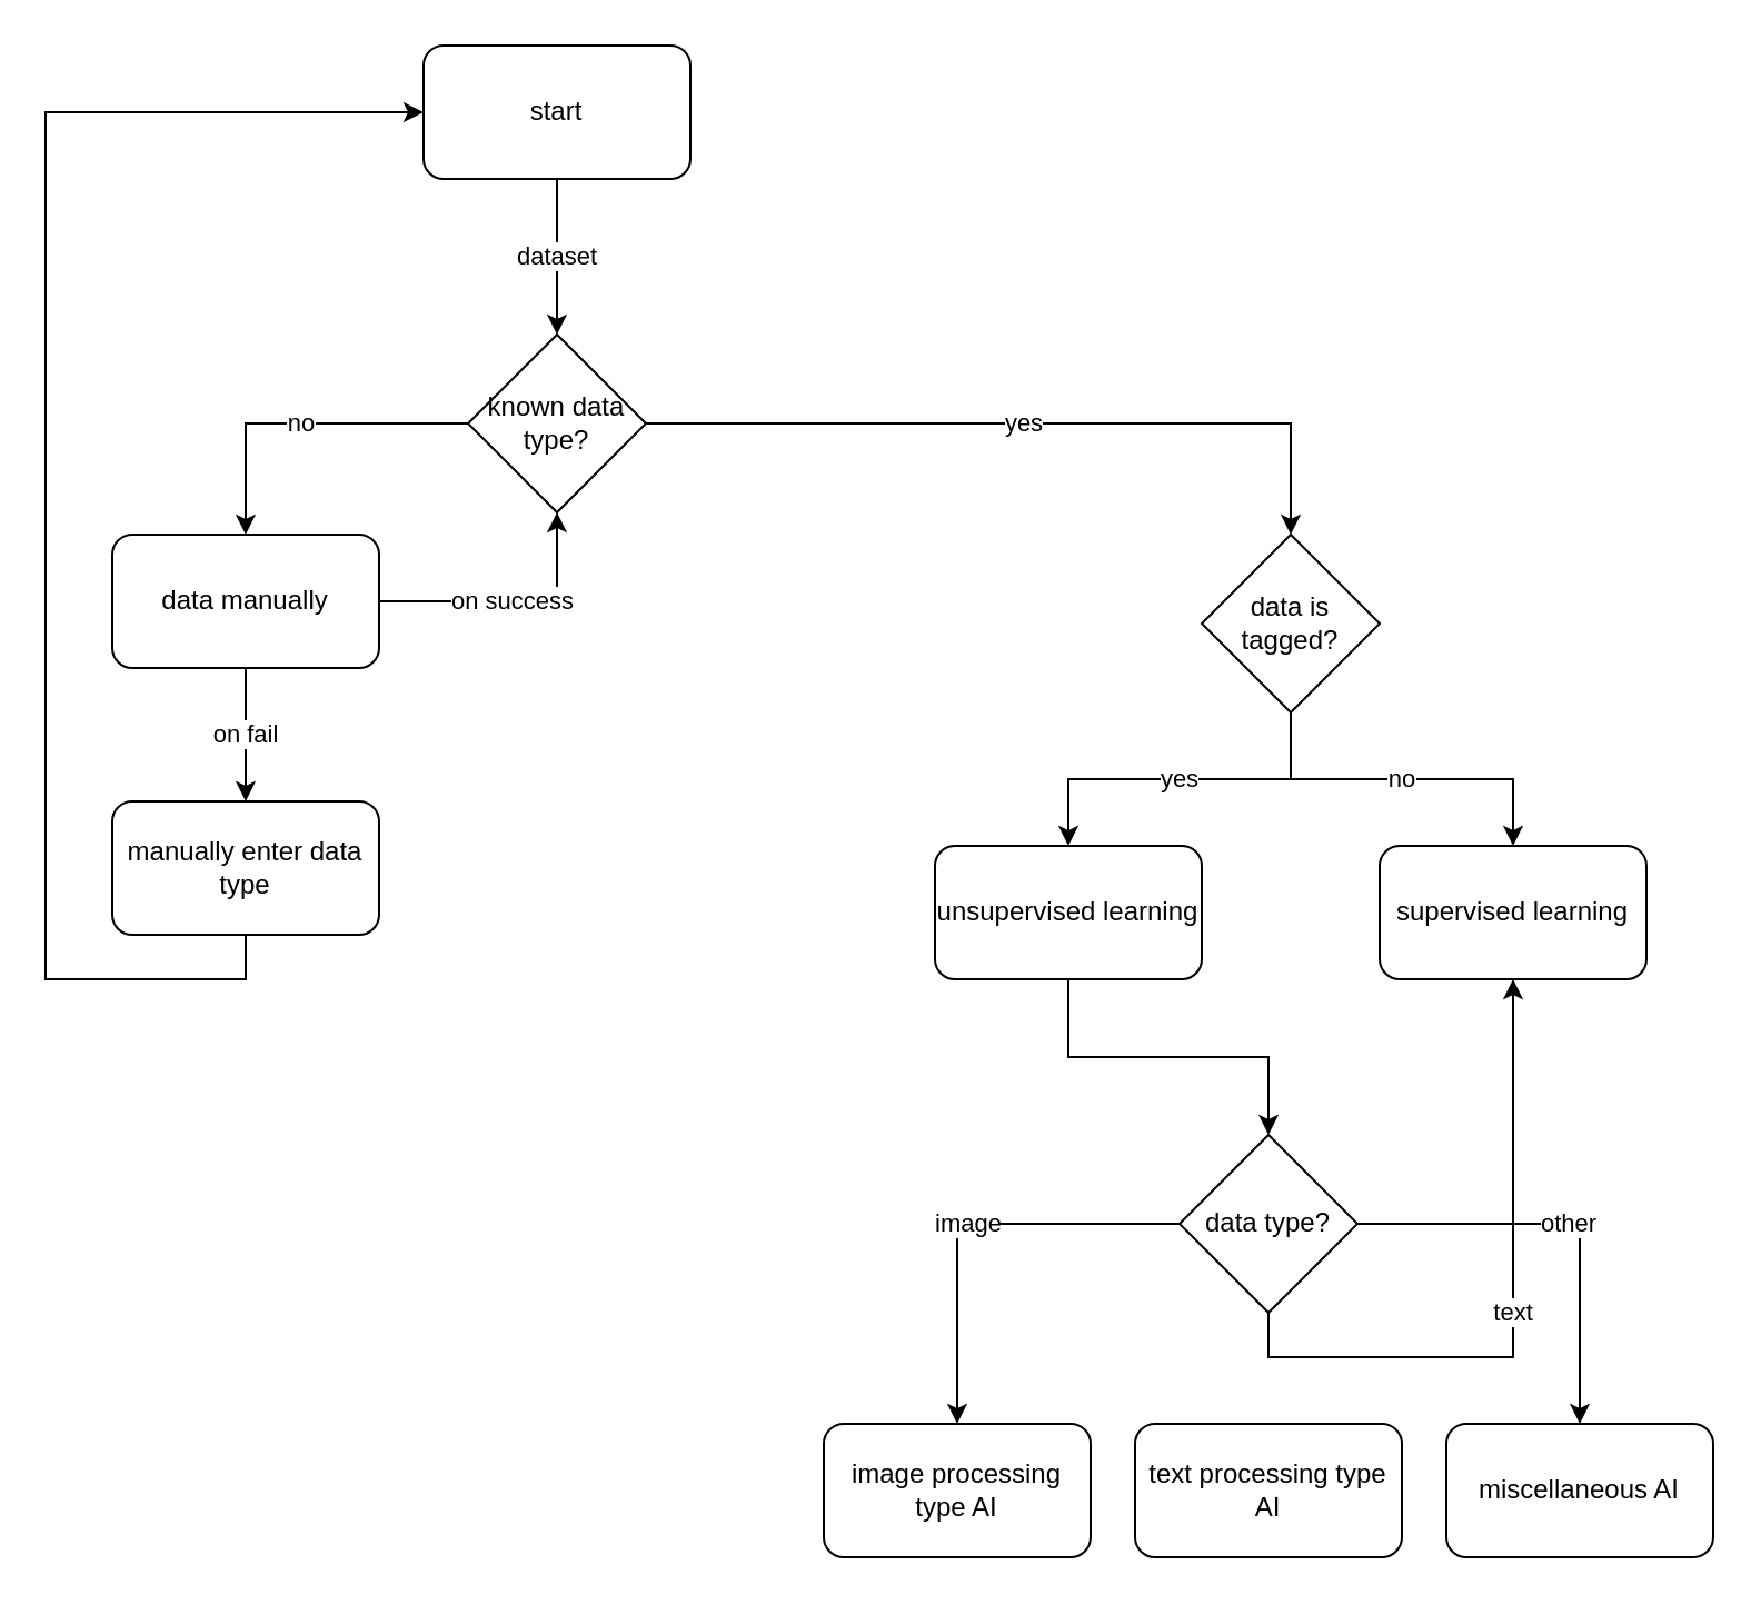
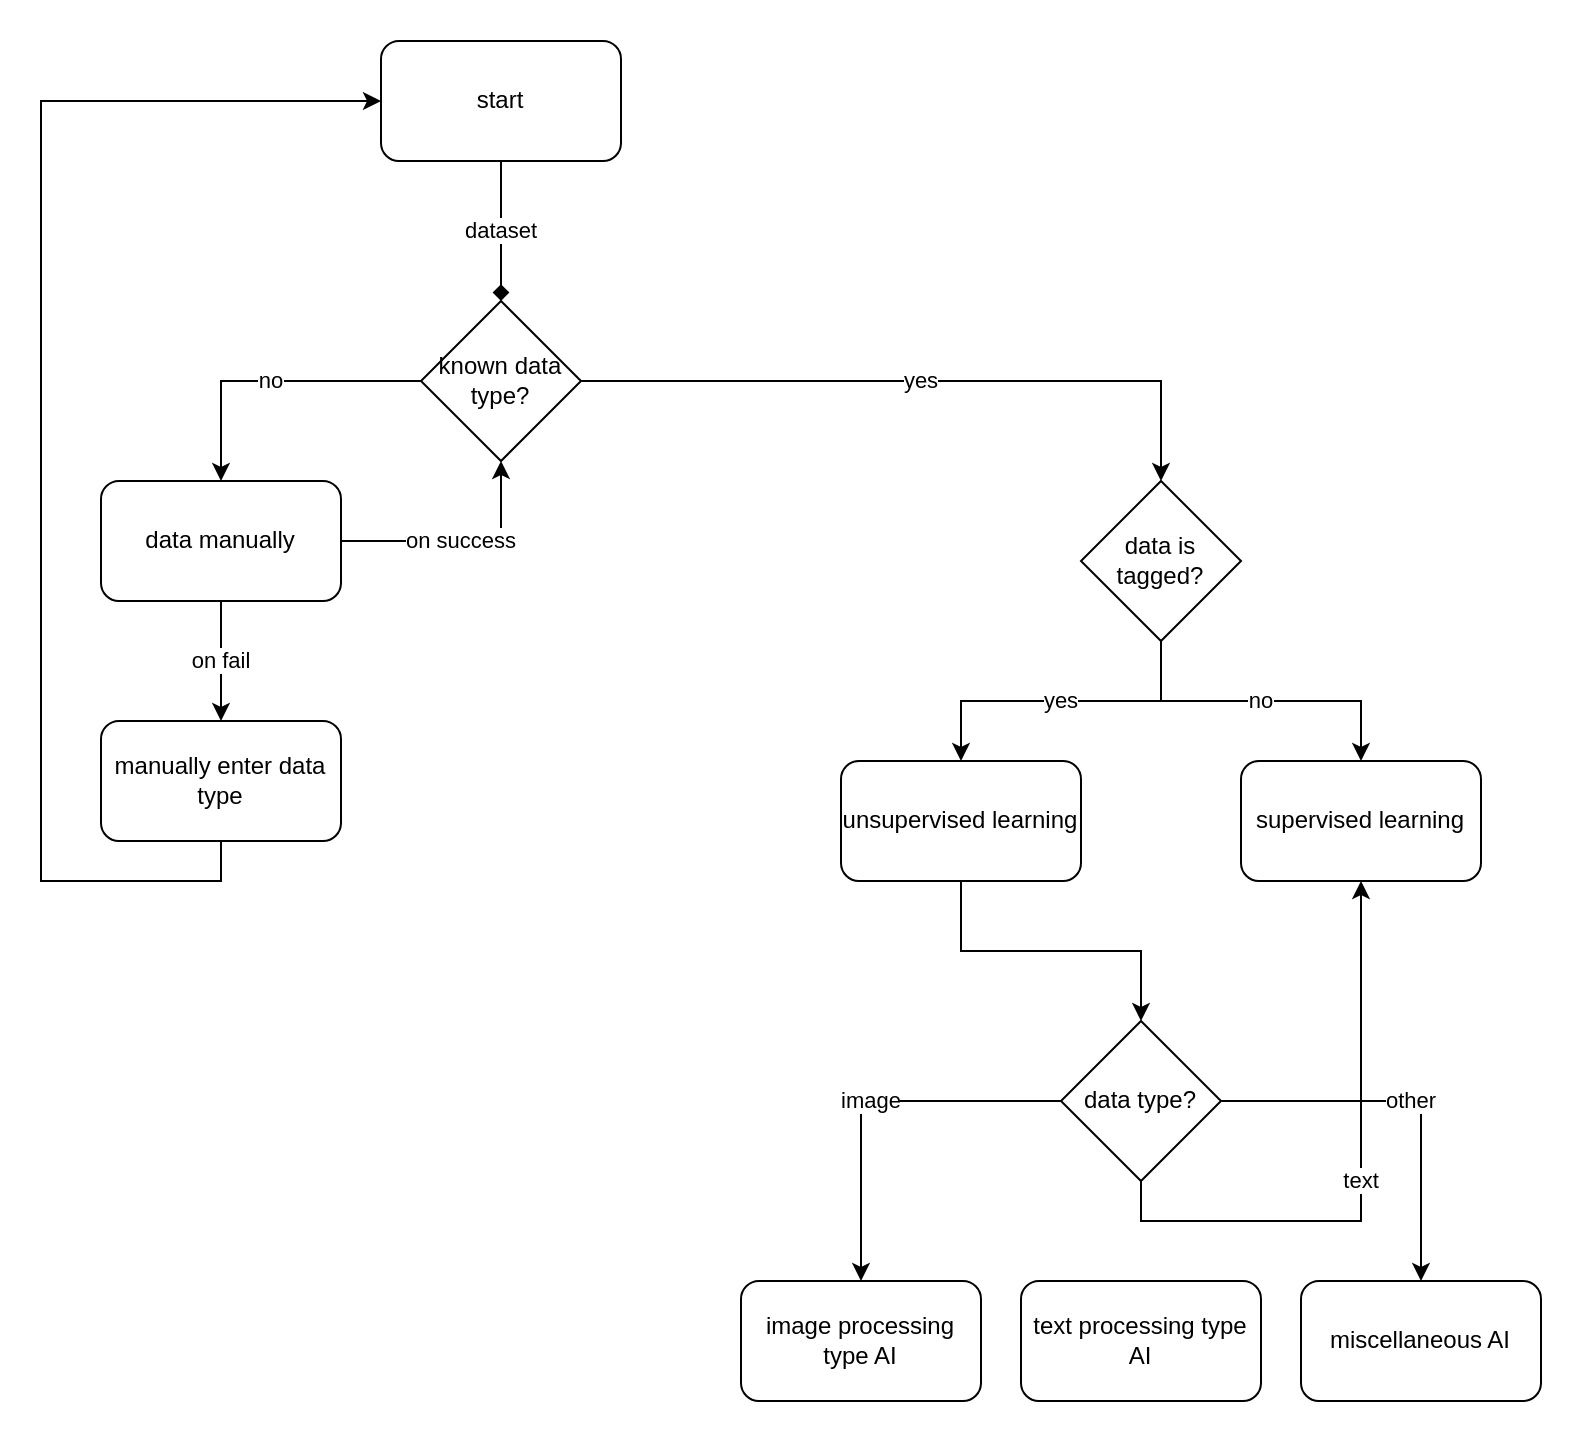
  <mxCell id="0" />
  <mxCell id="1" parent="0" />
- <mxCell id="2" value="dataset" style="edgeStyle=orthogonalEdgeStyle;rounded=0;orthogonalLoop=1;jettySize=auto;html=1;exitX=0.5;exitY=1;exitDx=0;exitDy=0;" edge="1" parent="1" source="3" target="13"><mxGeometry relative="1" as="geometry" /></mxCell>
+ <mxCell id="2" value="dataset" style="edgeStyle=orthogonalEdgeStyle;rounded=0;orthogonalLoop=1;jettySize=auto;html=1;exitX=0.5;exitY=1;exitDx=0;exitDy=0;endArrow=diamond;" edge="1" parent="1" source="3" target="13"><mxGeometry relative="1" as="geometry" /></mxCell>
  <mxCell id="3" value="&lt;div&gt;start&lt;/div&gt;" style="rounded=1;whiteSpace=wrap;html=1;" vertex="1" parent="1"><mxGeometry x="190" y="20" width="120" height="60" as="geometry" /></mxCell>
  <mxCell id="4" value="image" style="edgeStyle=orthogonalEdgeStyle;rounded=0;orthogonalLoop=1;jettySize=auto;html=1;exitX=0;exitY=0.5;exitDx=0;exitDy=0;" edge="1" parent="1" source="7" target="8"><mxGeometry relative="1" as="geometry" /></mxCell>
  <mxCell id="5" value="text" style="edgeStyle=orthogonalEdgeStyle;rounded=0;orthogonalLoop=1;jettySize=auto;html=1;exitX=0.5;exitY=1;exitDx=0;exitDy=0;" edge="1" parent="1" source="7" target="22"><mxGeometry relative="1" as="geometry" /></mxCell>
  <mxCell id="6" value="other" style="edgeStyle=orthogonalEdgeStyle;rounded=0;orthogonalLoop=1;jettySize=auto;html=1;exitX=1;exitY=0.5;exitDx=0;exitDy=0;" edge="1" parent="1" source="7" target="10"><mxGeometry relative="1" as="geometry" /></mxCell>
  <mxCell id="7" value="data type?" style="rhombus;whiteSpace=wrap;html=1;" vertex="1" parent="1"><mxGeometry x="530" y="510" width="80" height="80" as="geometry" /></mxCell>
  <mxCell id="8" value="image processing type AI" style="rounded=1;whiteSpace=wrap;html=1;" vertex="1" parent="1"><mxGeometry x="370" y="640" width="120" height="60" as="geometry" /></mxCell>
  <mxCell id="9" value="text processing type AI" style="rounded=1;whiteSpace=wrap;html=1;" vertex="1" parent="1"><mxGeometry x="510" y="640" width="120" height="60" as="geometry" /></mxCell>
  <mxCell id="10" value="miscellaneous AI " style="rounded=1;whiteSpace=wrap;html=1;" vertex="1" parent="1"><mxGeometry x="650" y="640" width="120" height="60" as="geometry" /></mxCell>
  <mxCell id="11" value="yes" style="edgeStyle=orthogonalEdgeStyle;rounded=0;orthogonalLoop=1;jettySize=auto;html=1;exitX=1;exitY=0.5;exitDx=0;exitDy=0;" edge="1" parent="1" source="13" target="21"><mxGeometry relative="1" as="geometry"><Array as="points"><mxPoint x="580" y="190" /></Array></mxGeometry></mxCell>
  <mxCell id="12" value="no" style="edgeStyle=orthogonalEdgeStyle;rounded=0;orthogonalLoop=1;jettySize=auto;html=1;exitX=0;exitY=0.5;exitDx=0;exitDy=0;" edge="1" parent="1" source="13" target="16"><mxGeometry relative="1" as="geometry" /></mxCell>
  <mxCell id="13" value="known data type?" style="rhombus;whiteSpace=wrap;html=1;" vertex="1" parent="1"><mxGeometry x="210" y="150" width="80" height="80" as="geometry" /></mxCell>
  <mxCell id="14" value="on success" style="edgeStyle=orthogonalEdgeStyle;rounded=0;orthogonalLoop=1;jettySize=auto;html=1;exitX=1;exitY=0.5;exitDx=0;exitDy=0;entryX=0.5;entryY=1;entryDx=0;entryDy=0;" edge="1" parent="1" source="16" target="13"><mxGeometry relative="1" as="geometry" /></mxCell>
  <mxCell id="15" value="on fail" style="edgeStyle=orthogonalEdgeStyle;rounded=0;orthogonalLoop=1;jettySize=auto;html=1;exitX=0.5;exitY=1;exitDx=0;exitDy=0;" edge="1" parent="1" source="16" target="18"><mxGeometry relative="1" as="geometry" /></mxCell>
  <mxCell id="16" value="data manually" style="rounded=1;whiteSpace=wrap;html=1;" vertex="1" parent="1"><mxGeometry x="50" y="240" width="120" height="60" as="geometry" /></mxCell>
  <mxCell id="17" style="edgeStyle=orthogonalEdgeStyle;rounded=0;orthogonalLoop=1;jettySize=auto;html=1;exitX=0.5;exitY=1;exitDx=0;exitDy=0;" edge="1" parent="1" source="18" target="3"><mxGeometry relative="1" as="geometry"><Array as="points"><mxPoint x="110" y="440" /><mxPoint x="20" y="440" /><mxPoint x="20" y="50" /></Array></mxGeometry></mxCell>
  <mxCell id="18" value="manually enter data type" style="rounded=1;whiteSpace=wrap;html=1;" vertex="1" parent="1"><mxGeometry x="50" y="360" width="120" height="60" as="geometry" /></mxCell>
  <mxCell id="19" value="yes" style="edgeStyle=orthogonalEdgeStyle;rounded=0;orthogonalLoop=1;jettySize=auto;html=1;exitX=0.5;exitY=1;exitDx=0;exitDy=0;" edge="1" parent="1" source="21" target="24"><mxGeometry relative="1" as="geometry" /></mxCell>
  <mxCell id="20" value="no" style="edgeStyle=orthogonalEdgeStyle;rounded=0;orthogonalLoop=1;jettySize=auto;html=1;exitX=0.5;exitY=1;exitDx=0;exitDy=0;" edge="1" parent="1" source="21" target="22"><mxGeometry relative="1" as="geometry" /></mxCell>
  <mxCell id="21" value="data is tagged?" style="rhombus;whiteSpace=wrap;html=1;" vertex="1" parent="1"><mxGeometry x="540" y="240" width="80" height="80" as="geometry" /></mxCell>
  <mxCell id="22" value="supervised learning" style="rounded=1;whiteSpace=wrap;html=1;" vertex="1" parent="1"><mxGeometry x="620" y="380" width="120" height="60" as="geometry" /></mxCell>
  <mxCell id="23" style="edgeStyle=orthogonalEdgeStyle;rounded=0;orthogonalLoop=1;jettySize=auto;html=1;exitX=0.5;exitY=1;exitDx=0;exitDy=0;" edge="1" parent="1" source="24" target="7"><mxGeometry relative="1" as="geometry" /></mxCell>
  <mxCell id="24" value="unsupervised learning" style="rounded=1;whiteSpace=wrap;html=1;" vertex="1" parent="1"><mxGeometry x="420" y="380" width="120" height="60" as="geometry" /></mxCell>
  <mxCell id="25" style="edgeStyle=orthogonalEdgeStyle;rounded=0;orthogonalLoop=1;jettySize=auto;html=1;exitX=0.5;exitY=1;exitDx=0;exitDy=0;" edge="1" parent="1" source="22" target="22"><mxGeometry relative="1" as="geometry" /></mxCell>
